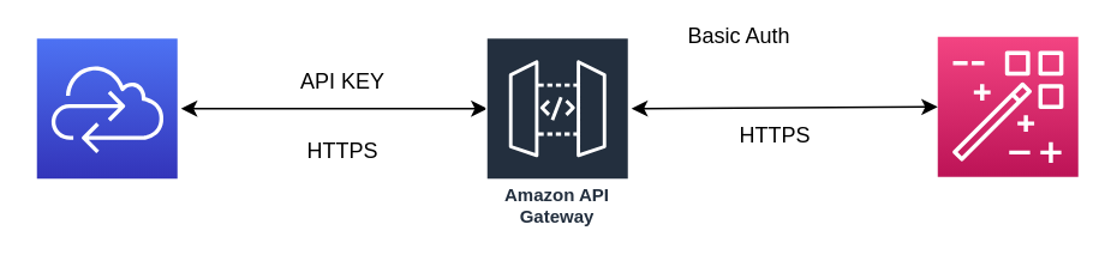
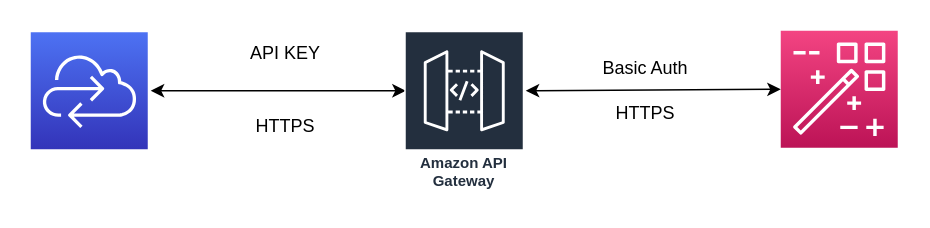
  <mxCell id="0" />
  <mxCell id="1" parent="0" />
  <mxCell id="2" value="" style="endArrow=classic;startArrow=classic;html=1;rounded=0;entryX=0;entryY=0.5;entryDx=0;entryDy=0;entryPerimeter=0;" edge="1" parent="1"><mxGeometry width="50" height="50" relative="1" as="geometry"><mxPoint x="100" y="60" as="sourcePoint" /><mxPoint x="270" y="60" as="targetPoint" /></mxGeometry></mxCell>
- <mxCell id="3" value="API KEY" style="text;html=1;strokeColor=none;fillColor=none;align=center;verticalAlign=middle;whiteSpace=wrap;rounded=0;" vertex="1" parent="1"><mxGeometry x="160" y="30" width="60" height="30" as="geometry" /></mxCell>
+ <mxCell id="3" value="API KEY" style="text;html=1;strokeColor=none;fillColor=none;align=center;verticalAlign=middle;whiteSpace=wrap;rounded=0;" vertex="1" parent="1"><mxGeometry x="160" y="20" width="60" height="30" as="geometry" /></mxCell>
  <mxCell id="4" value="HTTPS" style="text;html=1;strokeColor=none;fillColor=none;align=center;verticalAlign=middle;whiteSpace=wrap;rounded=0;" vertex="1" parent="1"><mxGeometry x="160" y="69" width="60" height="30" as="geometry" /></mxCell>
  <mxCell id="5" value="Amazon API Gateway" style="sketch=0;outlineConnect=0;fontColor=#232F3E;gradientColor=none;strokeColor=#ffffff;fillColor=#232F3E;dashed=0;verticalLabelPosition=middle;verticalAlign=bottom;align=center;html=1;whiteSpace=wrap;fontSize=10;fontStyle=1;spacing=3;shape=mxgraph.aws4.productIcon;prIcon=mxgraph.aws4.api_gateway;" vertex="1" parent="1"><mxGeometry x="269" y="20" width="80" height="110" as="geometry" /></mxCell>
  <mxCell id="6" value="" style="sketch=0;points=[[0,0,0],[0.25,0,0],[0.5,0,0],[0.75,0,0],[1,0,0],[0,1,0],[0.25,1,0],[0.5,1,0],[0.75,1,0],[1,1,0],[0,0.25,0],[0,0.5,0],[0,0.75,0],[1,0.25,0],[1,0.5,0],[1,0.75,0]];outlineConnect=0;fontColor=#232F3E;gradientColor=#4D72F3;gradientDirection=north;fillColor=#3334B9;strokeColor=#ffffff;dashed=0;verticalLabelPosition=bottom;verticalAlign=top;align=center;html=1;fontSize=12;fontStyle=0;aspect=fixed;shape=mxgraph.aws4.resourceIcon;resIcon=mxgraph.aws4.cloud_control_api;" vertex="1" parent="1"><mxGeometry x="20" y="21" width="78" height="78" as="geometry" /></mxCell>
  <mxCell id="7" value="" style="sketch=0;points=[[0,0,0],[0.25,0,0],[0.5,0,0],[0.75,0,0],[1,0,0],[0,1,0],[0.25,1,0],[0.5,1,0],[0.75,1,0],[1,1,0],[0,0.25,0],[0,0.5,0],[0,0.75,0],[1,0.25,0],[1,0.5,0],[1,0.75,0]];points=[[0,0,0],[0.25,0,0],[0.5,0,0],[0.75,0,0],[1,0,0],[0,1,0],[0.25,1,0],[0.5,1,0],[0.75,1,0],[1,1,0],[0,0.25,0],[0,0.5,0],[0,0.75,0],[1,0.25,0],[1,0.5,0],[1,0.75,0]];outlineConnect=0;fontColor=#232F3E;gradientColor=#F34482;gradientDirection=north;fillColor=#BC1356;strokeColor=#ffffff;dashed=0;verticalLabelPosition=bottom;verticalAlign=top;align=center;html=1;fontSize=12;fontStyle=0;aspect=fixed;shape=mxgraph.aws4.resourceIcon;resIcon=mxgraph.aws4.app_wizard;" vertex="1" parent="1"><mxGeometry x="520" y="20" width="78" height="78" as="geometry" /></mxCell>
  <mxCell id="8" value="" style="endArrow=classic;startArrow=classic;html=1;rounded=0;entryX=0;entryY=0.5;entryDx=0;entryDy=0;entryPerimeter=0;" edge="1" parent="1" target="7"><mxGeometry width="50" height="50" relative="1" as="geometry"><mxPoint x="350" y="60" as="sourcePoint" /><mxPoint x="390" y="60" as="targetPoint" /></mxGeometry></mxCell>
  <mxCell id="9" value="HTTPS" style="text;html=1;strokeColor=none;fillColor=none;align=center;verticalAlign=middle;whiteSpace=wrap;rounded=0;" vertex="1" parent="1"><mxGeometry x="400" y="60" width="60" height="30" as="geometry" /></mxCell>
- <mxCell id="10" value="Basic Auth" style="text;html=1;strokeColor=none;fillColor=none;align=center;verticalAlign=middle;whiteSpace=wrap;rounded=0;" vertex="1" parent="1"><mxGeometry x="380" y="5" width="60" height="30" as="geometry" /></mxCell>
+ <mxCell id="10" value="Basic Auth" style="text;html=1;strokeColor=none;fillColor=none;align=center;verticalAlign=middle;whiteSpace=wrap;rounded=0;" vertex="1" parent="1"><mxGeometry x="400" y="30" width="60" height="30" as="geometry" /></mxCell>
